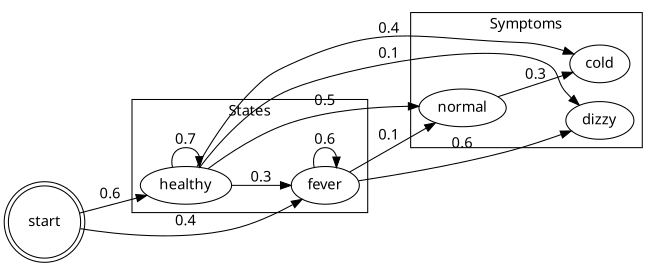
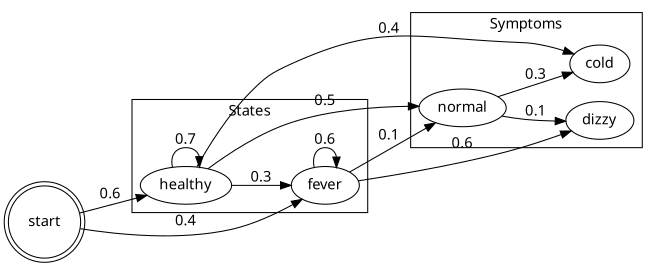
  digraph {
    fontname="Noto Sans"
    rankdir=LR
    node [fontname="Noto Sans"]
    edge [fontname="Noto Sans"]
    healthy
    fever
    normal
    cold
    dizzy
    start [shape=doublecircle]
    subgraph cluster_1 {
      label=States
      healthy
      fever
    }
    subgraph cluster_2 {
      label=Symptoms
      normal
      cold
      dizzy
    }
    healthy -> healthy [label=0.7]
    healthy -> fever [label=0.3]
    healthy -> normal [label=0.5]
    healthy -> cold [label=0.4]
-   healthy -> dizzy [label=0.1]
+   normal -> dizzy [label=0.1]
    fever -> fever [label=0.6]
    fever -> normal [label=0.1]
    fever -> dizzy [label=0.6]
    normal -> cold [label=0.3]
    start -> healthy [label=0.6]
    start -> fever [label=0.4]
  }
